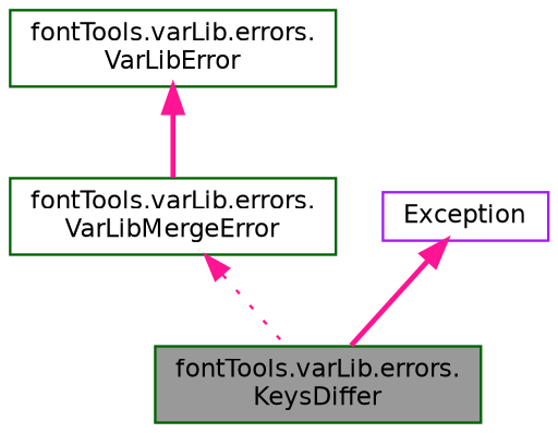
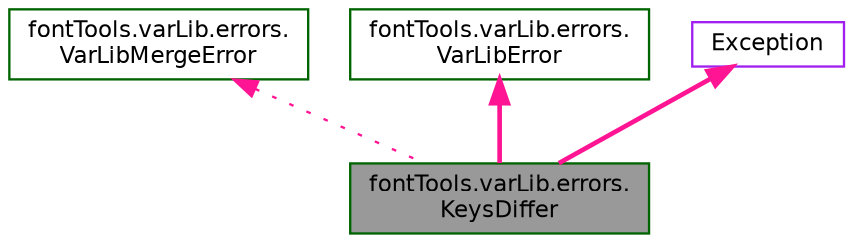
  digraph {
    node [color=darkgreen fillcolor=white fontname=Helvetica fontsize=10 shape=box style=filled]
    edge [color=deeppink dir=back fontname=Helvetica fontsize=10 labelfontname=Helvetica labelfontsize=10 style=bold]
    n1 [fillcolor=grey60 fontcolor=black height=0.2 label="fontTools.varLib.errors.\lKeysDiffer" width=0.4]
    n2 [height=0.2 label="fontTools.varLib.errors.\lVarLibMergeError" width=0.4]
    n3 [height=0.2 label="fontTools.varLib.errors.\lVarLibError" width=0.4]
    n4 [color=purple height=0.2 label=Exception width=0.4]
    n2 -> n1 [style=dotted]
-   n3 -> n2
+   n3 -> n1
    n4 -> n1
  }
